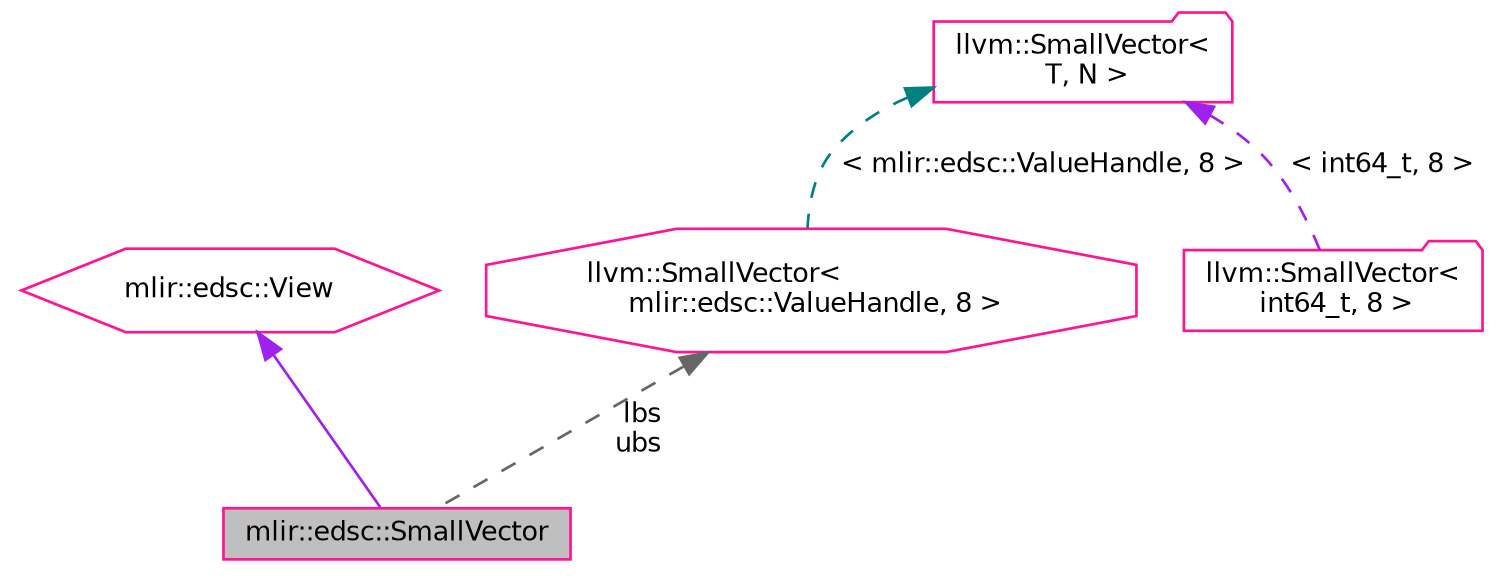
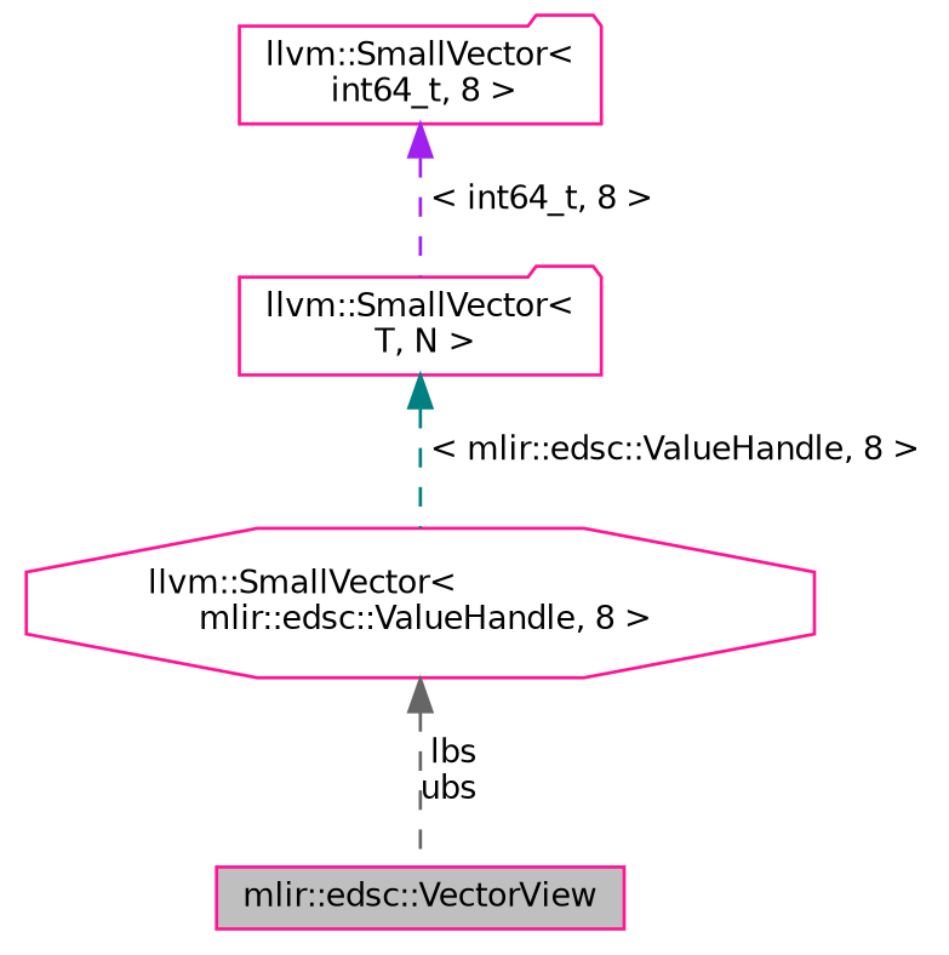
  digraph {
    node [color=deeppink fontname=Helvetica fontsize=10 shape=folder]
    edge [color=purple dir=back fontname=Helvetica fontsize=10 labelfontname=Helvetica labelfontsize=10 style=dashed]
-   n1 [fillcolor=grey75 fontcolor=black height=0.2 label="mlir::edsc::SmallVector" shape=box style=filled width=0.4]
-   n2 [height=0.2 label="mlir::edsc::View" shape=hexagon width=0.4]
+   n1 [fillcolor=grey75 fontcolor=black height=0.2 label="mlir::edsc::VectorView" shape=box style=filled width=0.4]
    n3 [height=0.2 label="llvm::SmallVector\<\l mlir::edsc::ValueHandle, 8 \>" shape=octagon width=0.4]
    n4 [height=0.2 label="llvm::SmallVector\<\l T, N \>" width=0.4]
    n5 [height=0.2 label="llvm::SmallVector\<\l int64_t, 8 \>" width=0.4]
-   n2 -> n1 [style=solid]
    n3 -> n1 [color=gray40 label=" lbs\nubs"]
    n4 -> n3 [color=teal label=" \< mlir::edsc::ValueHandle, 8 \>"]
-   n4 -> n5 [label=" \< int64_t, 8 \>"]
+   n5 -> n4 [label=" \< int64_t, 8 \>"]
  }
